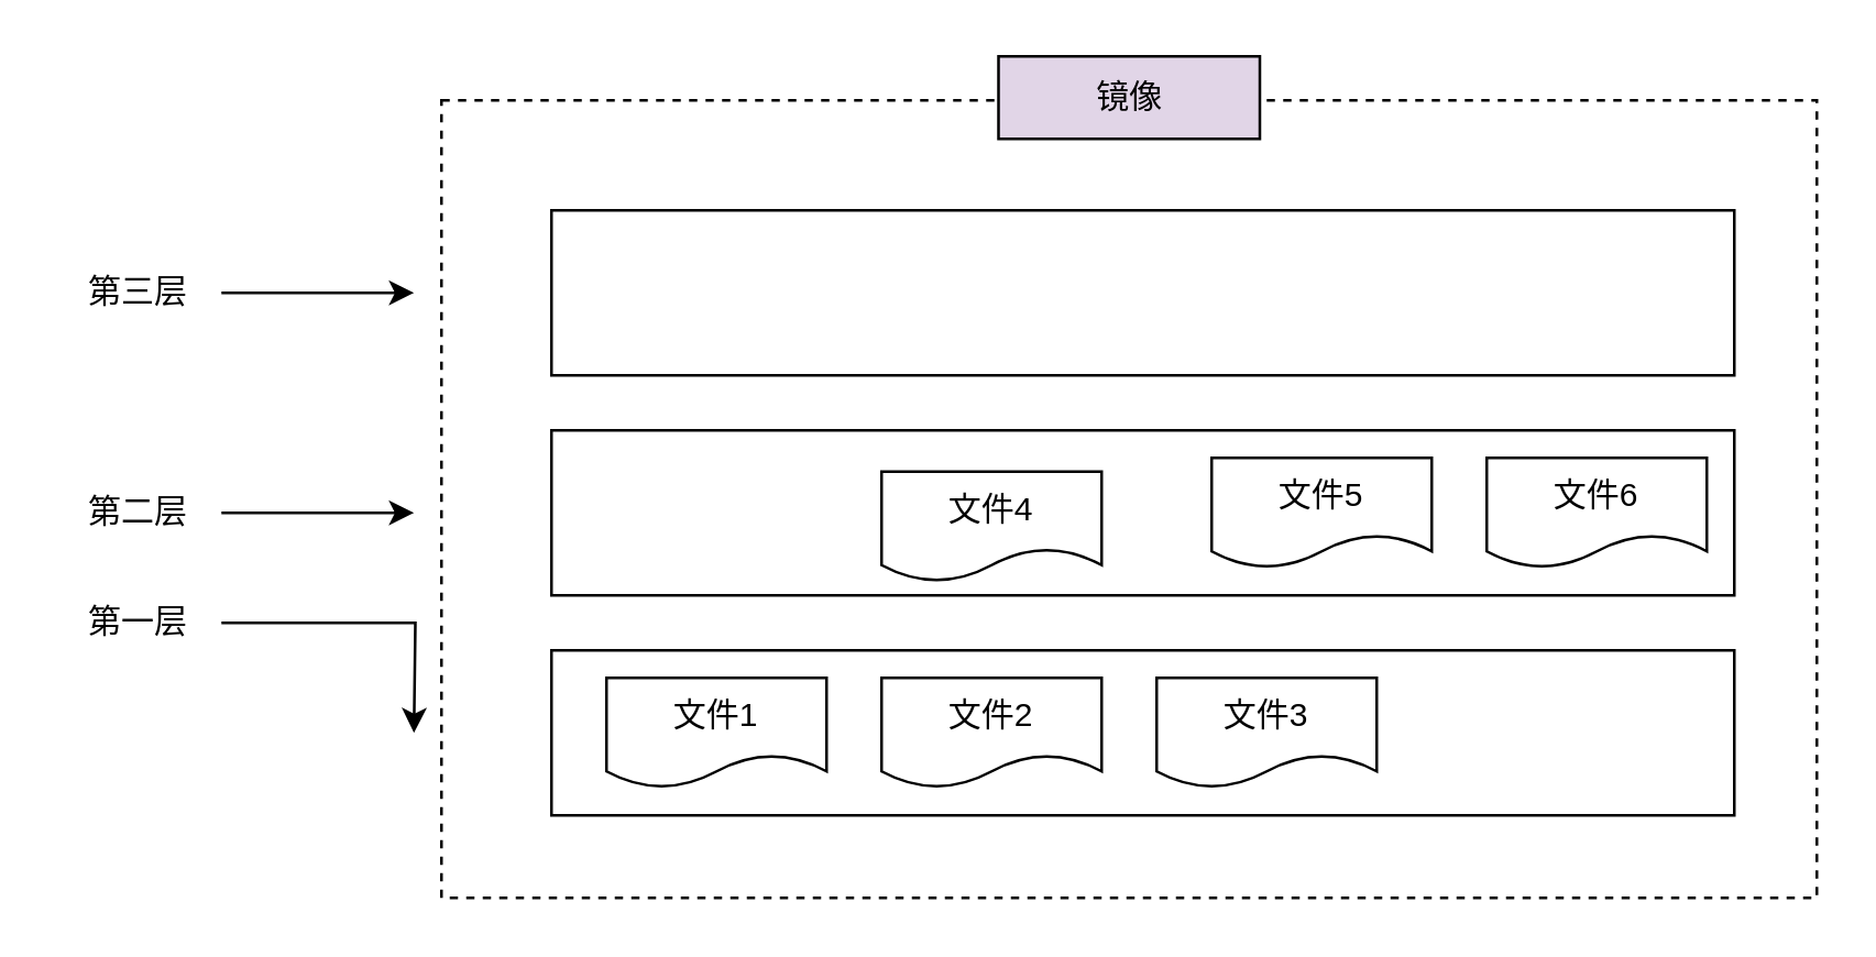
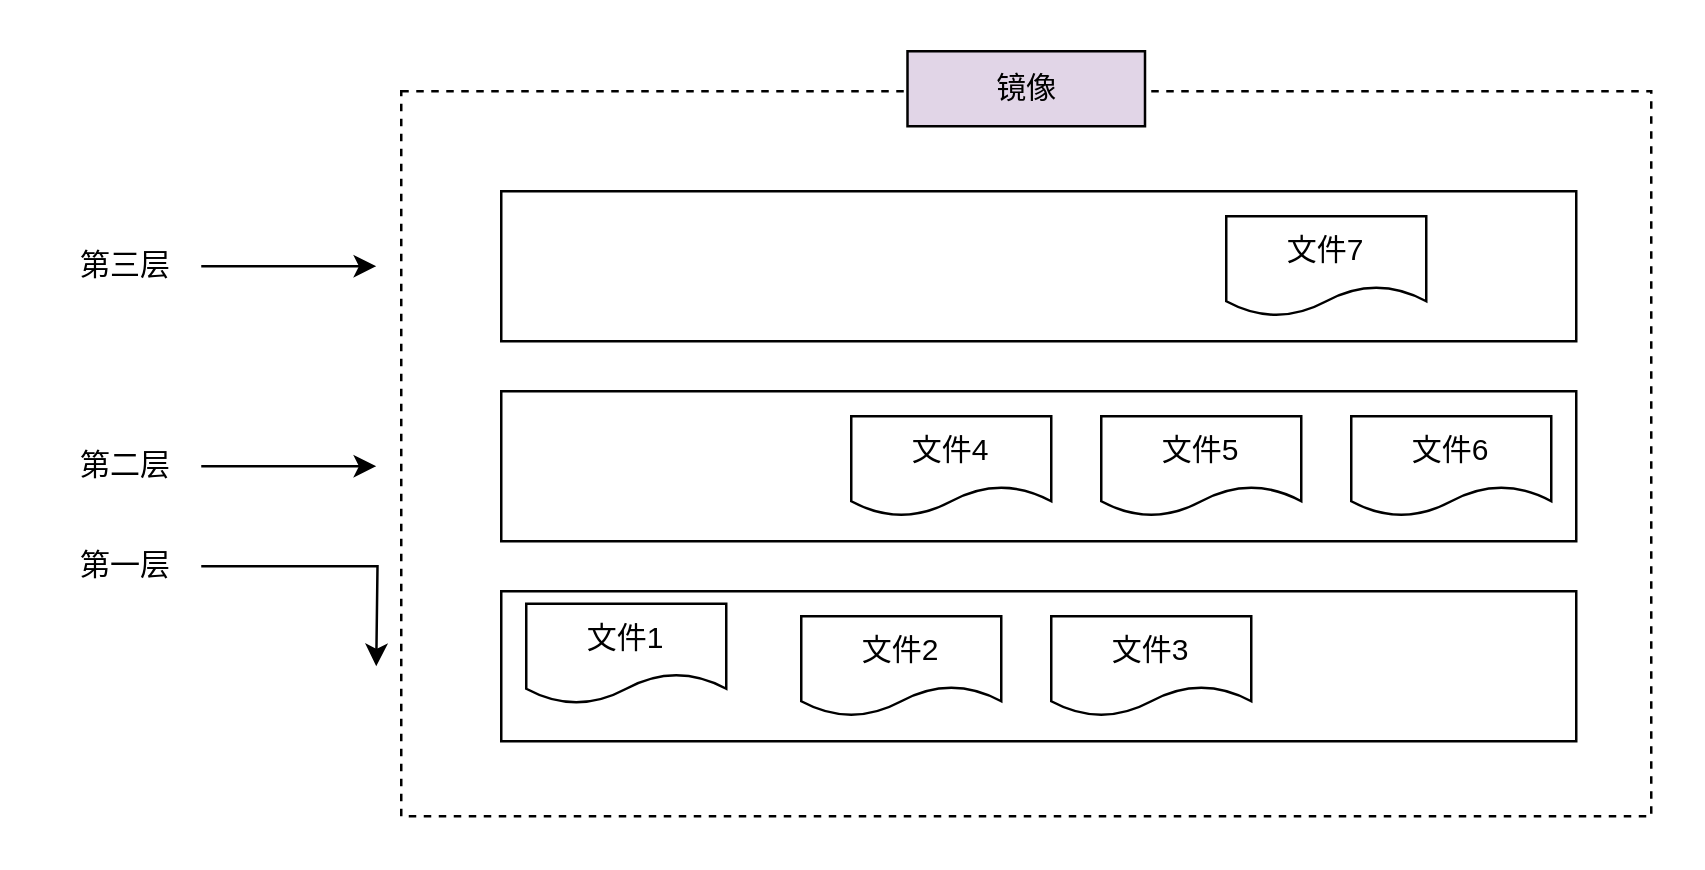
  <mxCell id="0" />
  <mxCell id="1" parent="0" />
  <mxCell id="2" value="" style="rounded=0;whiteSpace=wrap;html=1;dashed=1;" vertex="1" parent="1"><mxGeometry x="160" y="36" width="500" height="290" as="geometry" /></mxCell>
  <mxCell id="3" value="镜像" style="rounded=0;whiteSpace=wrap;html=1;fillColor=#e1d5e7;" vertex="1" parent="1"><mxGeometry x="362.5" y="20" width="95" height="30" as="geometry" /></mxCell>
  <mxCell id="4" value="" style="rounded=0;whiteSpace=wrap;html=1;" vertex="1" parent="1"><mxGeometry x="200" y="76" width="430" height="60" as="geometry" /></mxCell>
  <mxCell id="5" value="" style="rounded=0;whiteSpace=wrap;html=1;" vertex="1" parent="1"><mxGeometry x="200" y="156" width="430" height="60" as="geometry" /></mxCell>
  <mxCell id="6" value="" style="rounded=0;whiteSpace=wrap;html=1;" vertex="1" parent="1"><mxGeometry x="200" y="236" width="430" height="60" as="geometry" /></mxCell>
+ <mxCell id="7" value="文件7" style="shape=document;whiteSpace=wrap;html=1;boundedLbl=1;" vertex="1" parent="1"><mxGeometry x="490" y="86" width="80" height="40" as="geometry" /></mxCell>
  <mxCell id="8" value="文件5" style="shape=document;whiteSpace=wrap;html=1;boundedLbl=1;" vertex="1" parent="1"><mxGeometry x="440" y="166" width="80" height="40" as="geometry" /></mxCell>
- <mxCell id="9" value="文件4" style="shape=document;whiteSpace=wrap;html=1;boundedLbl=1;" vertex="1" parent="1"><mxGeometry x="320" y="171" width="80" height="40" as="geometry" /></mxCell>
+ <mxCell id="9" value="文件4" style="shape=document;whiteSpace=wrap;html=1;boundedLbl=1;" vertex="1" parent="1"><mxGeometry x="340" y="166" width="80" height="40" as="geometry" /></mxCell>
  <mxCell id="10" value="文件6" style="shape=document;whiteSpace=wrap;html=1;boundedLbl=1;" vertex="1" parent="1"><mxGeometry x="540" y="166" width="80" height="40" as="geometry" /></mxCell>
- <mxCell id="11" value="文件1" style="shape=document;whiteSpace=wrap;html=1;boundedLbl=1;" vertex="1" parent="1"><mxGeometry x="220" y="246" width="80" height="40" as="geometry" /></mxCell>
+ <mxCell id="11" value="文件1" style="shape=document;whiteSpace=wrap;html=1;boundedLbl=1;" vertex="1" parent="1"><mxGeometry x="210" y="241" width="80" height="40" as="geometry" /></mxCell>
  <mxCell id="12" value="文件2" style="shape=document;whiteSpace=wrap;html=1;boundedLbl=1;" vertex="1" parent="1"><mxGeometry x="320" y="246" width="80" height="40" as="geometry" /></mxCell>
  <mxCell id="13" value="文件3" style="shape=document;whiteSpace=wrap;html=1;boundedLbl=1;" vertex="1" parent="1"><mxGeometry x="420" y="246" width="80" height="40" as="geometry" /></mxCell>
  <mxCell id="14" style="edgeStyle=orthogonalEdgeStyle;rounded=0;orthogonalLoop=1;jettySize=auto;html=1;exitX=1;exitY=0.5;exitDx=0;exitDy=0;" edge="1" parent="1" source="15"><mxGeometry relative="1" as="geometry"><mxPoint x="150" y="106" as="targetPoint" /></mxGeometry></mxCell>
  <mxCell id="15" value="第三层" style="text;html=1;strokeColor=none;fillColor=none;align=center;verticalAlign=middle;whiteSpace=wrap;rounded=0;" vertex="1" parent="1"><mxGeometry x="20" y="91" width="60" height="30" as="geometry" /></mxCell>
  <mxCell id="16" style="edgeStyle=orthogonalEdgeStyle;rounded=0;orthogonalLoop=1;jettySize=auto;html=1;exitX=1;exitY=0.5;exitDx=0;exitDy=0;" edge="1" parent="1" source="17"><mxGeometry relative="1" as="geometry"><mxPoint x="150" y="186" as="targetPoint" /></mxGeometry></mxCell>
  <mxCell id="17" value="第二层" style="text;html=1;strokeColor=none;fillColor=none;align=center;verticalAlign=middle;whiteSpace=wrap;rounded=0;" vertex="1" parent="1"><mxGeometry x="20" y="171" width="60" height="30" as="geometry" /></mxCell>
  <mxCell id="18" style="edgeStyle=orthogonalEdgeStyle;rounded=0;orthogonalLoop=1;jettySize=auto;html=1;exitX=1;exitY=0.5;exitDx=0;exitDy=0;" edge="1" parent="1" source="19"><mxGeometry relative="1" as="geometry"><mxPoint x="150" y="266" as="targetPoint" /></mxGeometry></mxCell>
  <mxCell id="19" value="第一层" style="text;html=1;strokeColor=none;fillColor=none;align=center;verticalAlign=middle;whiteSpace=wrap;rounded=0;" vertex="1" parent="1"><mxGeometry x="20" y="211" width="60" height="30" as="geometry" /></mxCell>
